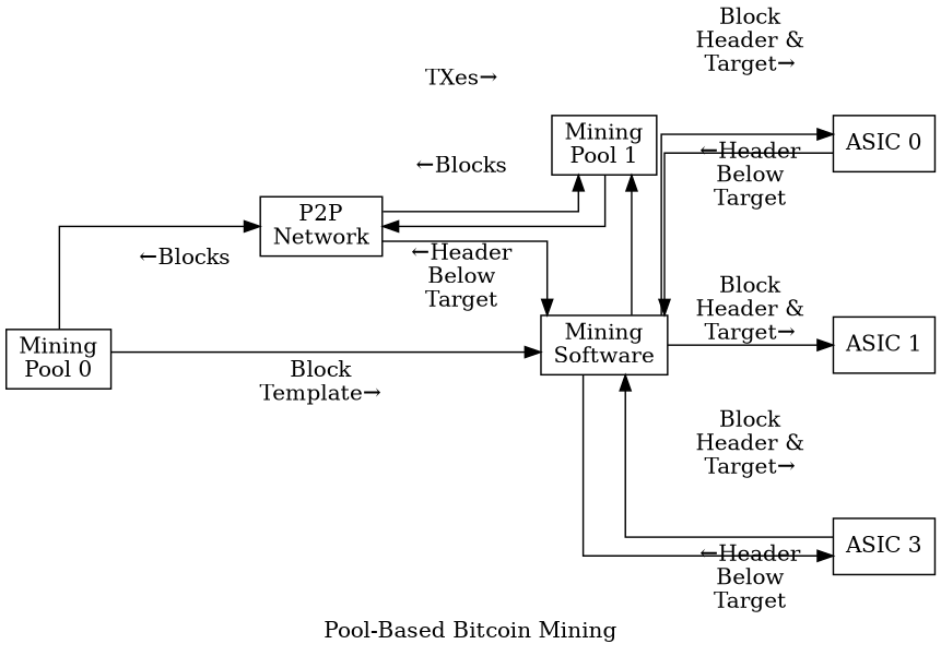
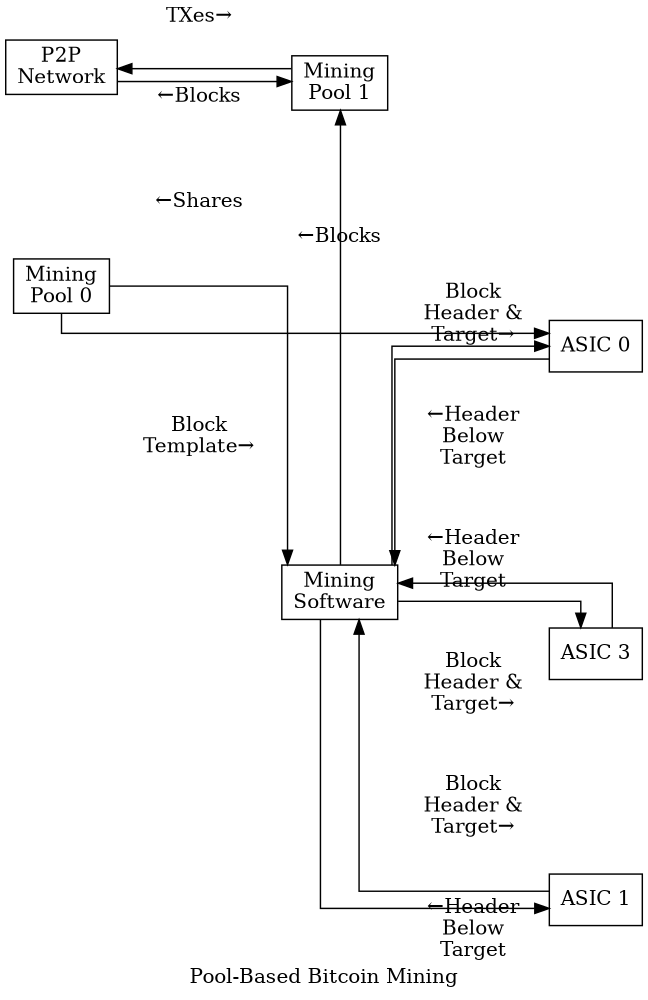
  digraph {
    label="Pool-Based Bitcoin Mining"
    nodesep=0.5
    rankdir=LR
    splines=ortho
    node [shape=box]
    n1 [label="P2P\nNetwork"]
    n2 [label="Mining\nPool 1"]
    n3 [label="Mining\nPool 0"]
    n4 [label="Mining\nSoftware"]
    n5 [label="ASIC 0"]
    n6 [label="ASIC 1"]
    n7 [label="ASIC 3"]
    n1 -> n2 [label="TXes→"]
    n2 -> n1 [label="←Blocks"]
-   n3 -> n1 [label="←Blocks"]
+   n3 -> n5 [label="←Blocks"]
    n3 -> n4 [label="Block\nTemplate→"]
    n4 -> n2 [constraint=false label="←Shares"]
    n4 -> n5 [label="Block\nHeader &\nTarget→"]
    n4 -> n6 [label="Block\nHeader &\nTarget→"]
    n4 -> n7 [label="Block\nHeader &\nTarget→"]
    n5 -> n4 [label="←Header\nBelow\nTarget"]
-   n1 -> n4 [label="←Header\nBelow\nTarget"]
+   n6 -> n4 [label="←Header\nBelow\nTarget"]
    n7 -> n4 [label="←Header\nBelow\nTarget"]
  }
